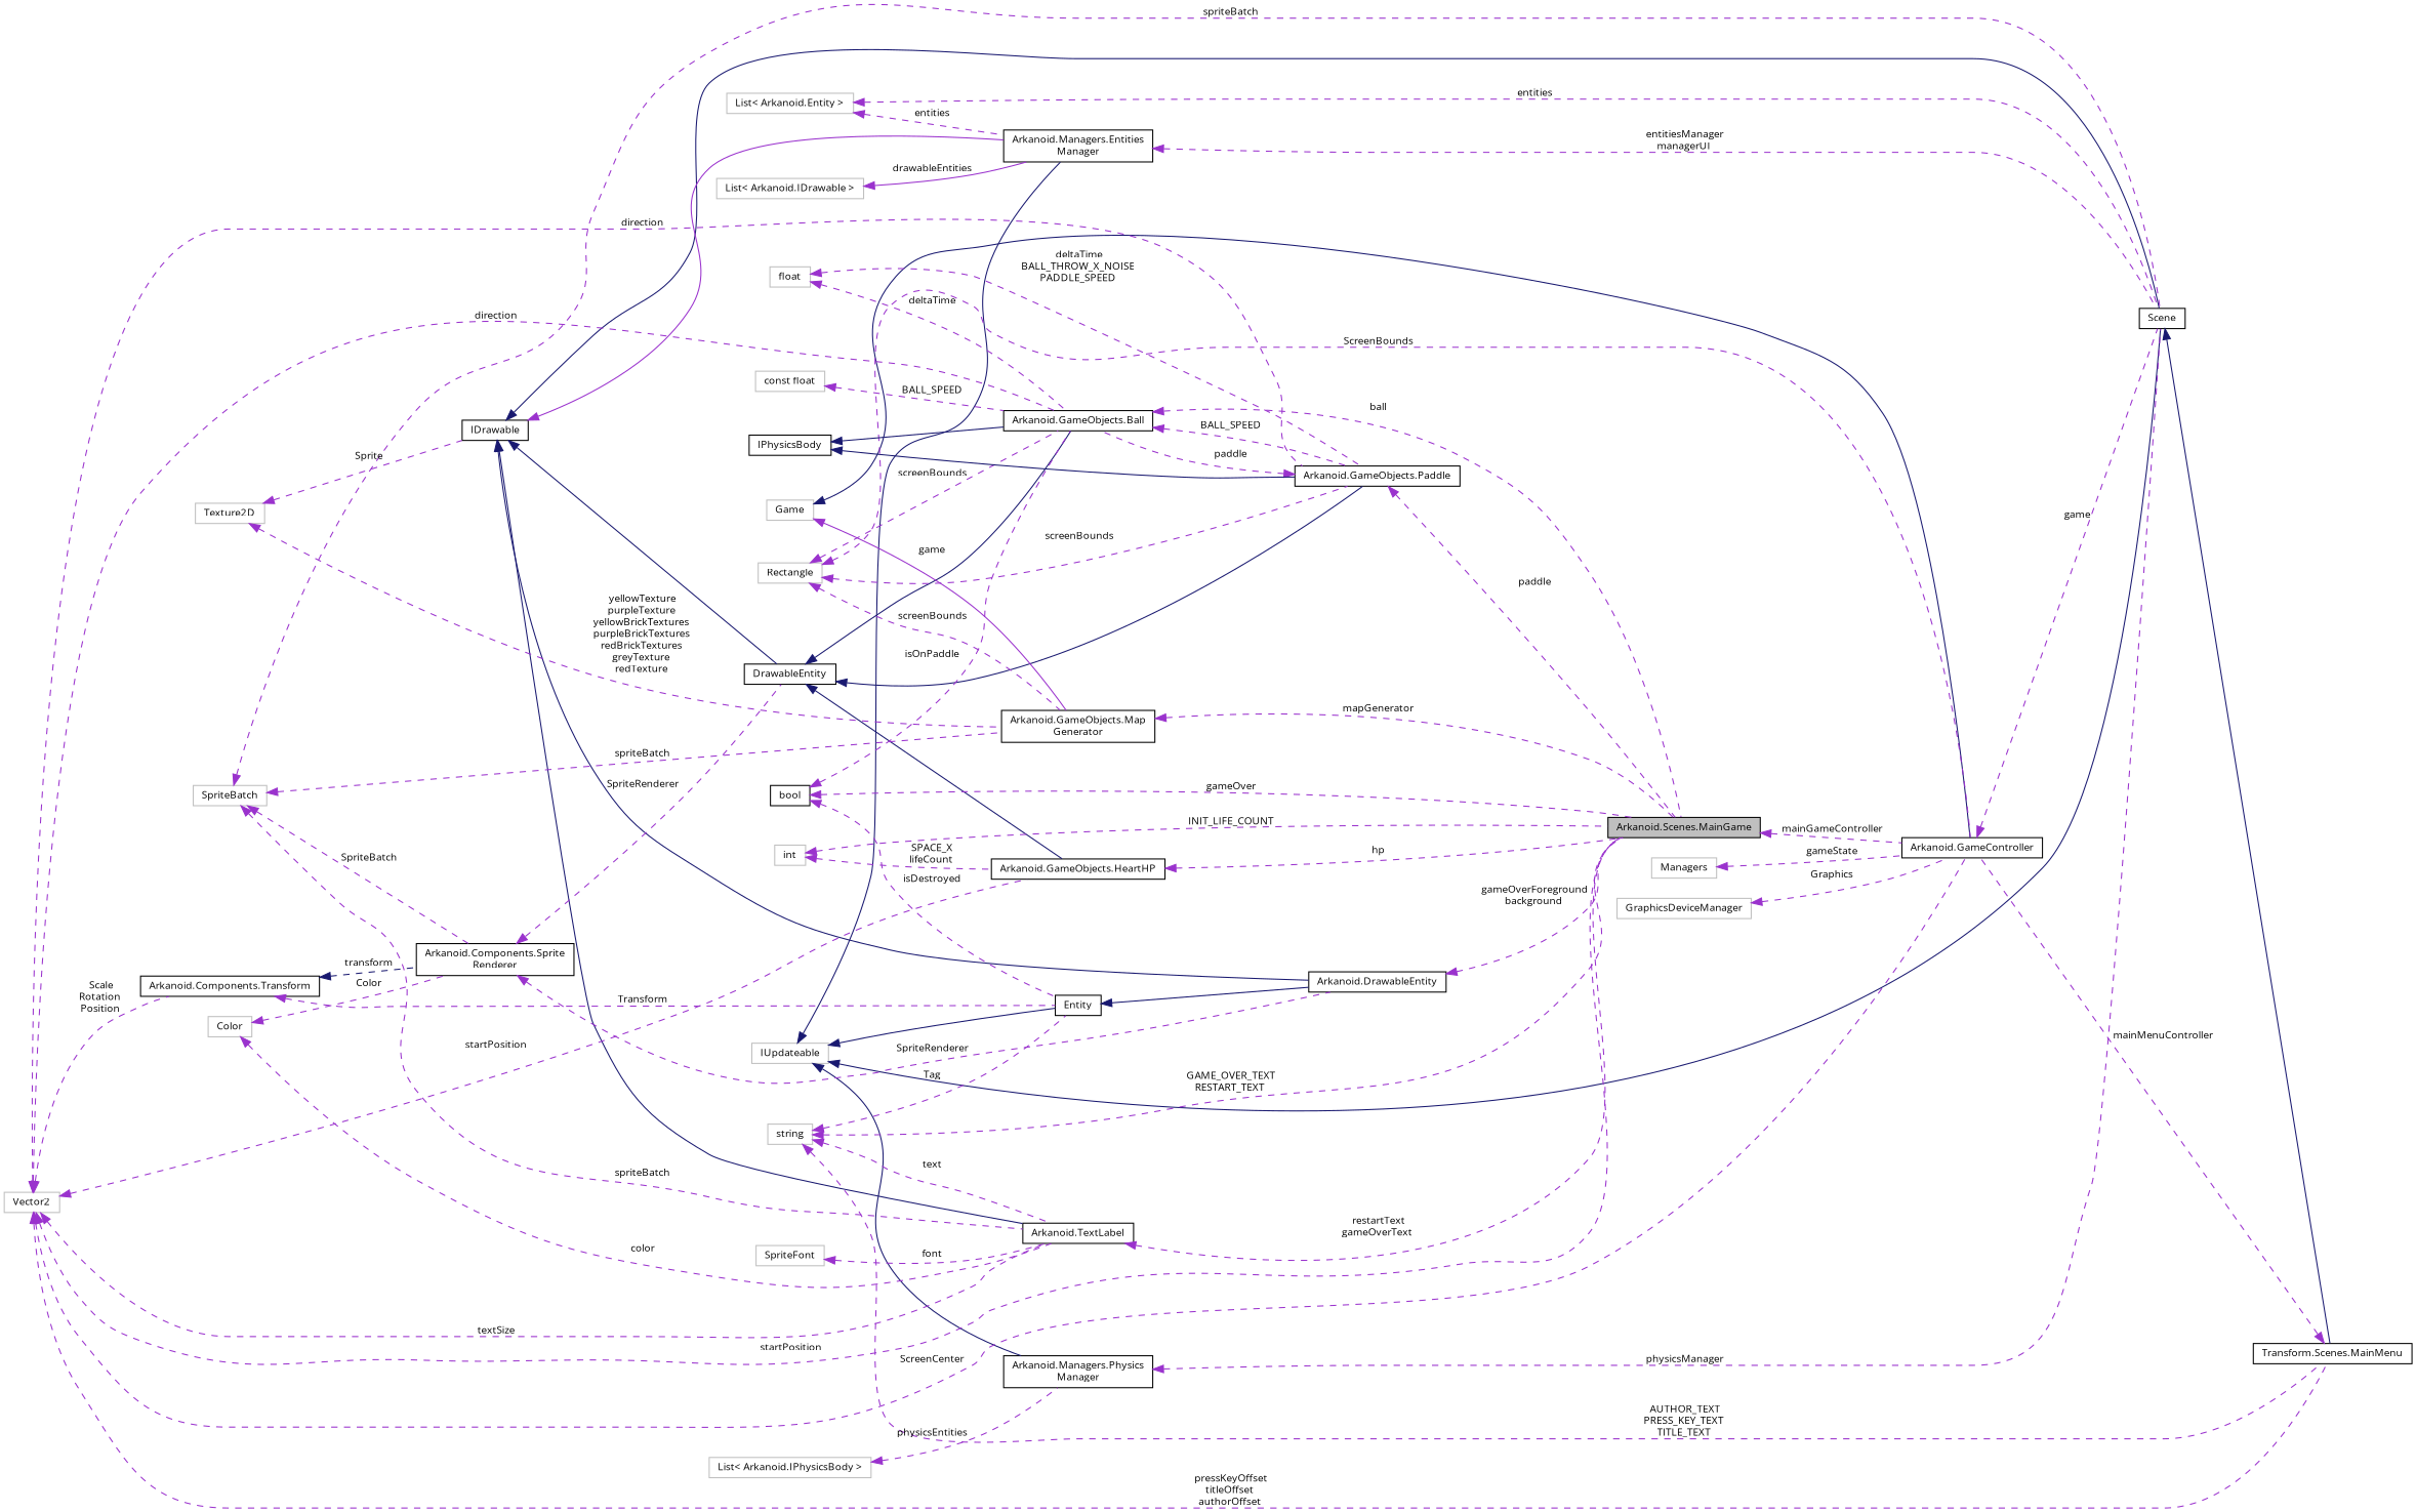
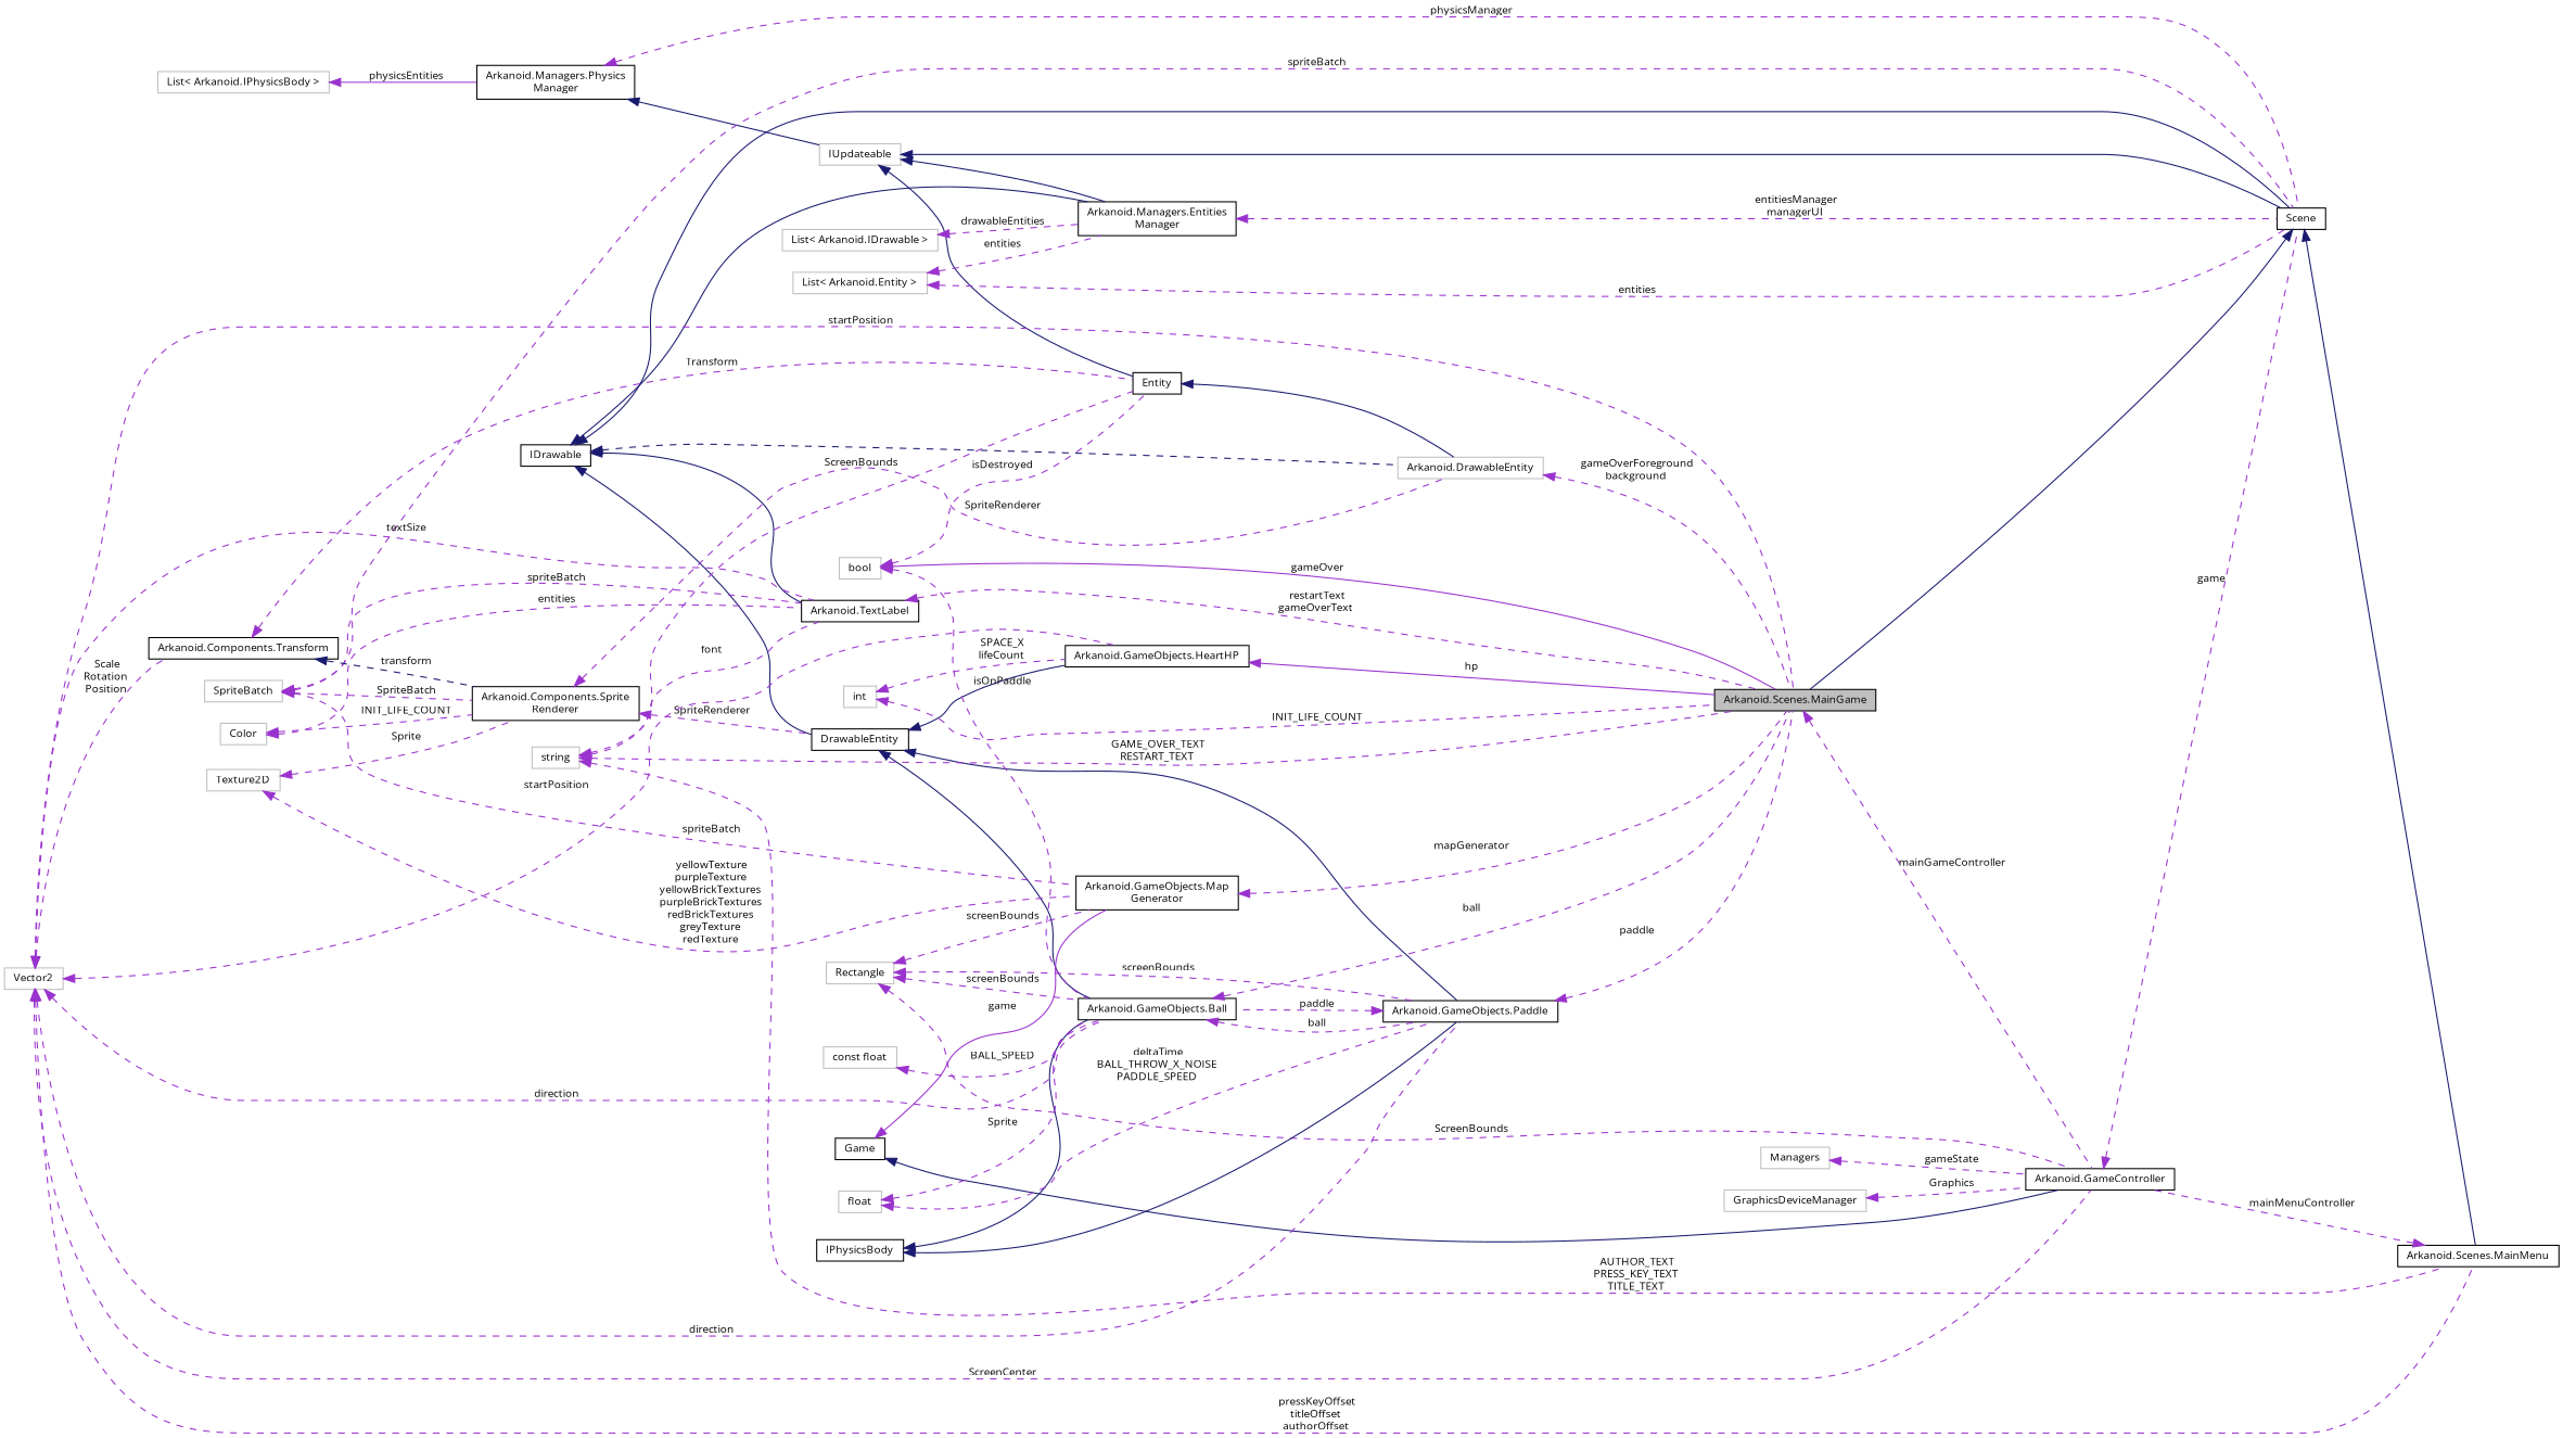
  digraph {
    fontname="Open Sans"
    rankdir=LR
    node [color=black fillcolor=white fontname="Open Sans" fontsize=10 shape=record style=filled]
    edge [color=darkorchid3 dir=back fontname="Open Sans" fontsize=10 labelfontname=Helvetica labelfontsize=10 style=dashed]
    n1 [fillcolor=grey75 fontcolor=black height=0.2 label="Arkanoid.Scenes.MainGame" width=0.4]
    n2 [height=0.2 label="Arkanoid.GameController" width=0.4]
    n3 [height=0.2 label=Scene width=0.4]
-   n4 [height=0.2 label="Transform.Scenes.MainMenu" width=0.4]
+   n4 [height=0.2 label="Arkanoid.Scenes.MainMenu" width=0.4]
    n5 [color=grey75 height=0.2 label=IUpdateable width=0.4]
    n6 [height=0.2 label="Arkanoid.Managers.Entities\lManager" width=0.4]
    n7 [height=0.2 label="Arkanoid.Managers.Physics\lManager" width=0.4]
    n8 [height=0.2 label=Entity width=0.4]
-   n9 [height=0.2 label="Arkanoid.DrawableEntity" width=0.4]
+   n9 [color=grey75 height=0.2 label="Arkanoid.DrawableEntity" width=0.4]
    n10 [height=0.2 label=IDrawable width=0.4]
    n11 [height=0.2 label=DrawableEntity width=0.4]
    n12 [height=0.2 label="Arkanoid.TextLabel" width=0.4]
    n13 [height=0.2 label="Arkanoid.GameObjects.HeartHP" width=0.4]
    n14 [height=0.2 label="Arkanoid.GameObjects.Ball" width=0.4]
    n15 [height=0.2 label="Arkanoid.GameObjects.Paddle" width=0.4]
    n16 [color=grey75 height=0.2 label="List\< Arkanoid.Entity \>" width=0.4]
    n17 [color=grey75 height=0.2 label=SpriteBatch width=0.4]
    n18 [height=0.2 label="Arkanoid.Components.Sprite\lRenderer" width=0.4]
    n19 [height=0.2 label="Arkanoid.GameObjects.Map\lGenerator" width=0.4]
-   n20 [color=grey75 height=0.2 label=Game width=0.4]
+   n20 [height=0.2 label=Game width=0.4]
    n21 [color=grey75 height=0.2 label=string width=0.4]
    n22 [color=grey75 height=0.2 label=Vector2 width=0.4]
    n23 [height=0.2 label="Arkanoid.Components.Transform" width=0.4]
    n24 [color=grey75 height=0.2 label=Rectangle width=0.4]
    n25 [color=grey75 height=0.2 label=Managers width=0.4]
    n26 [color=grey75 height=0.2 label=GraphicsDeviceManager width=0.4]
    n27 [color=grey75 height=0.2 label="List\< Arkanoid.IDrawable \>" width=0.4]
    n28 [color=grey75 height=0.2 label="List\< Arkanoid.IPhysicsBody \>" width=0.4]
-   n29 [height=0.2 label=bool width=0.4]
+   n29 [color=grey75 height=0.2 label=bool width=0.4]
    n30 [color=grey75 height=0.2 label=Color width=0.4]
    n31 [color=grey75 height=0.2 label=Texture2D width=0.4]
    n32 [color=grey75 height=0.2 label=int width=0.4]
    n33 [height=0.2 label=IPhysicsBody width=0.4]
    n34 [color=grey75 height=0.2 label=float width=0.4]
    n35 [color=grey75 height=0.2 label="const float" width=0.4]
-   n36 [color=grey75 height=0.2 label=SpriteFont width=0.4]
    n1 -> n2 [label=" mainGameController"]
    n2 -> n3 [label=" game"]
+   n3 -> n1 [color=midnightblue style=solid]
    n3 -> n4 [color=midnightblue style=solid]
    n4 -> n2 [label=" mainMenuController"]
    n5 -> n3 [color=midnightblue style=solid]
    n5 -> n6 [color=midnightblue style=solid]
-   n5 -> n7 [color=midnightblue style=solid]
+   n7 -> n5 [color=midnightblue style=solid]
    n5 -> n8 [color=midnightblue style=solid]
    n6 -> n3 [label=" entitiesManager\nmanagerUI"]
    n7 -> n3 [label=" physicsManager"]
    n8 -> n9 [color=midnightblue style=solid]
    n9 -> n1 [label=" gameOverForeground\nbackground"]
    n10 -> n3 [color=midnightblue style=solid]
-   n10 -> n6 [style=solid]
-   n10 -> n9 [color=midnightblue style=solid]
+   n10 -> n6 [color=midnightblue style=solid]
+   n10 -> n9 [color=midnightblue]
    n10 -> n11 [color=midnightblue style=solid]
    n10 -> n12 [color=midnightblue style=solid]
    n11 -> n13 [color=midnightblue style=solid]
    n11 -> n14 [color=midnightblue style=solid]
    n11 -> n15 [color=midnightblue style=solid]
    n12 -> n1 [label=" restartText\ngameOverText"]
-   n13 -> n1 [label=" hp"]
+   n13 -> n1 [label=" hp" style=solid]
    n14 -> n1 [label=" ball"]
-   n14 -> n15 [label=" BALL_SPEED"]
+   n14 -> n15 [label=" ball"]
    n15 -> n1 [label=" paddle"]
    n15 -> n14 [label=" paddle"]
    n16 -> n3 [label=" entities"]
    n16 -> n6 [label=" entities"]
    n17 -> n3 [label=" spriteBatch"]
    n17 -> n12 [label=" spriteBatch"]
    n17 -> n18 [label=" SpriteBatch"]
    n17 -> n19 [label=" spriteBatch"]
    n18 -> n9 [label=" SpriteRenderer"]
    n18 -> n11 [label=" SpriteRenderer"]
    n19 -> n1 [label=" mapGenerator"]
    n20 -> n2 [color=midnightblue style=solid]
    n20 -> n19 [label=" game" style=solid]
    n21 -> n1 [label=" GAME_OVER_TEXT\nRESTART_TEXT"]
    n21 -> n4 [label=" AUTHOR_TEXT\nPRESS_KEY_TEXT\nTITLE_TEXT"]
-   n21 -> n8 [label=" Tag"]
-   n21 -> n12 [label=" text"]
+   n21 -> n8 [label=" ScreenBounds"]
+   n21 -> n12 [label=" font"]
    n22 -> n1 [label=" startPosition"]
    n22 -> n2 [label=" ScreenCenter"]
    n22 -> n4 [label=" pressKeyOffset\ntitleOffset\nauthorOffset"]
    n22 -> n12 [label=" textSize"]
    n22 -> n13 [label=" startPosition"]
    n22 -> n14 [label=" direction"]
    n22 -> n15 [label=" direction"]
    n22 -> n23 [label=" Scale\nRotation\nPosition"]
    n23 -> n8 [label=" Transform"]
    n23 -> n18 [color=midnightblue label=" transform"]
    n24 -> n2 [label=" ScreenBounds"]
    n24 -> n14 [label=" screenBounds"]
    n24 -> n15 [label=" screenBounds"]
    n24 -> n19 [label=" screenBounds"]
    n25 -> n2 [label=" gameState"]
    n26 -> n2 [label=" Graphics"]
-   n27 -> n6 [label=" drawableEntities" style=solid]
-   n28 -> n7 [label=" physicsEntities"]
-   n29 -> n1 [label=" gameOver"]
+   n27 -> n6 [label=" drawableEntities"]
+   n28 -> n7 [label=" physicsEntities" style=solid]
+   n29 -> n1 [label=" gameOver" style=solid]
    n29 -> n8 [label=" isDestroyed"]
    n29 -> n14 [label=" isOnPaddle"]
-   n30 -> n12 [label=" color"]
-   n30 -> n18 [label=" Color"]
-   n31 -> n10 [label=" Sprite"]
+   n30 -> n12 [label=" entities"]
+   n30 -> n18 [label=" INIT_LIFE_COUNT"]
+   n31 -> n18 [label=" Sprite"]
    n31 -> n19 [label=" yellowTexture\npurpleTexture\nyellowBrickTextures\npurpleBrickTextures\nredBrickTextures\ngreyTexture\nredTexture"]
    n32 -> n1 [label=" INIT_LIFE_COUNT"]
    n32 -> n13 [label=" SPACE_X\nlifeCount"]
    n33 -> n14 [color=midnightblue style=solid]
    n33 -> n15 [color=midnightblue style=solid]
-   n34 -> n14 [label=" deltaTime"]
+   n34 -> n14 [label=" Sprite"]
    n34 -> n15 [label=" deltaTime\nBALL_THROW_X_NOISE\nPADDLE_SPEED"]
    n35 -> n14 [label=" BALL_SPEED"]
-   n36 -> n12 [label=" font"]
  }
